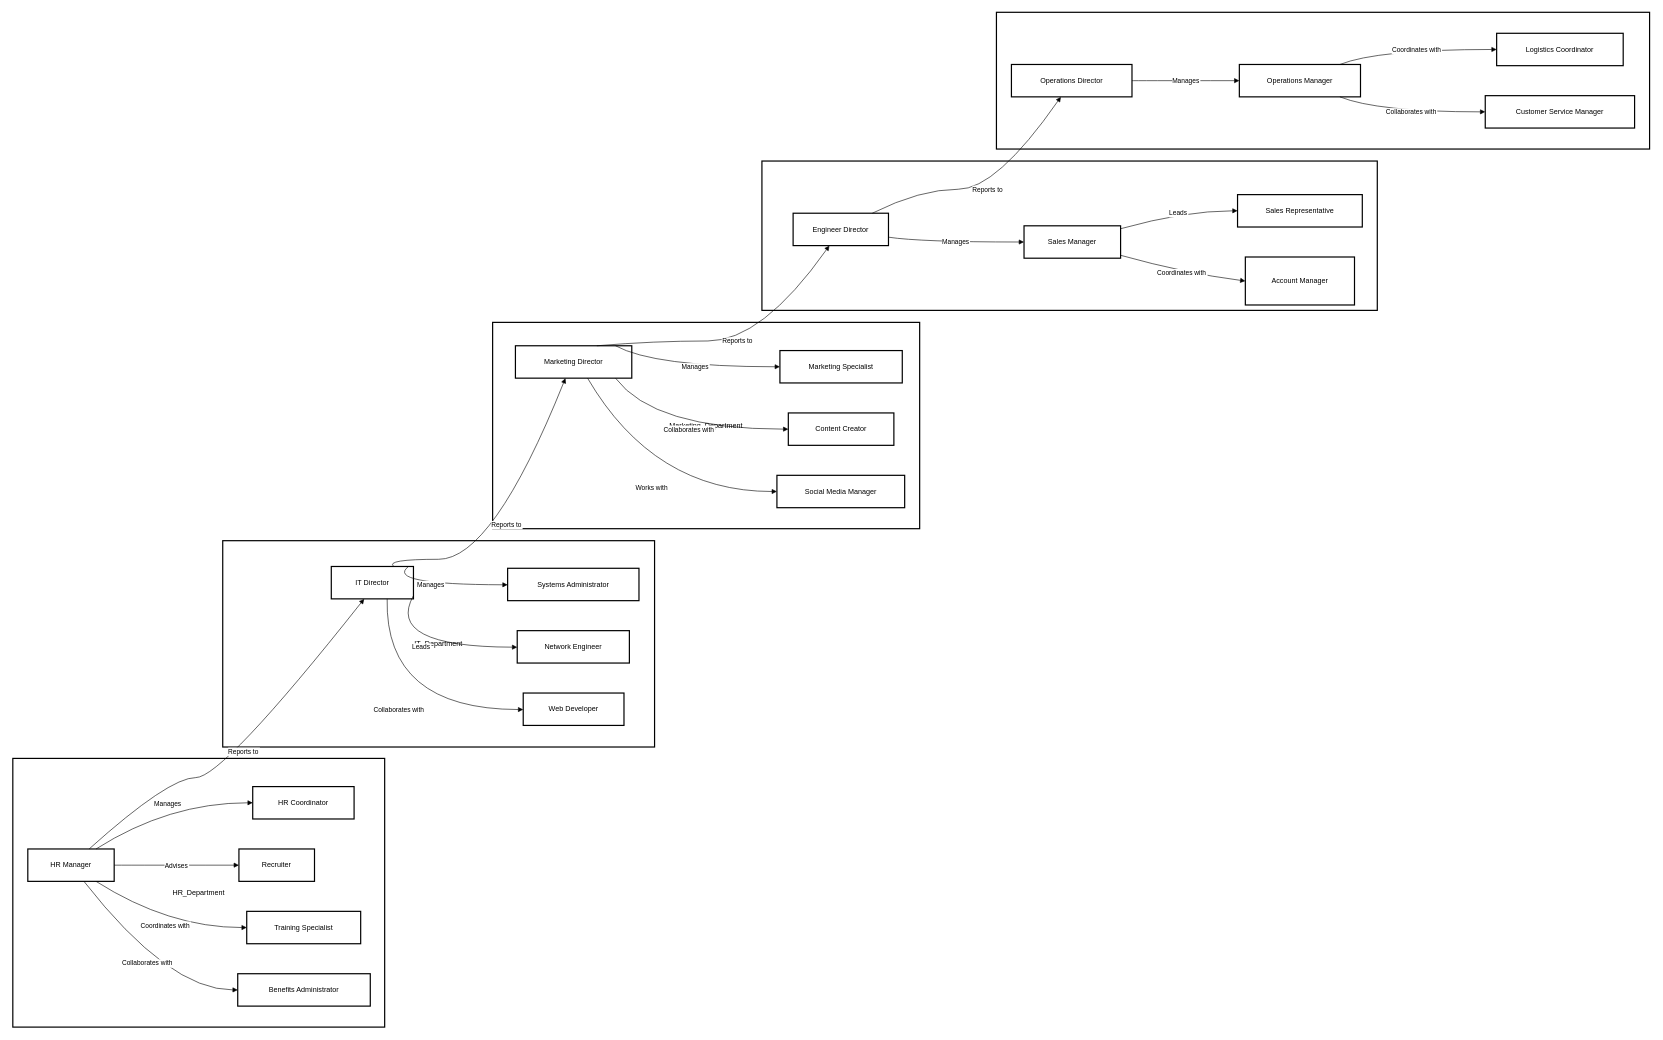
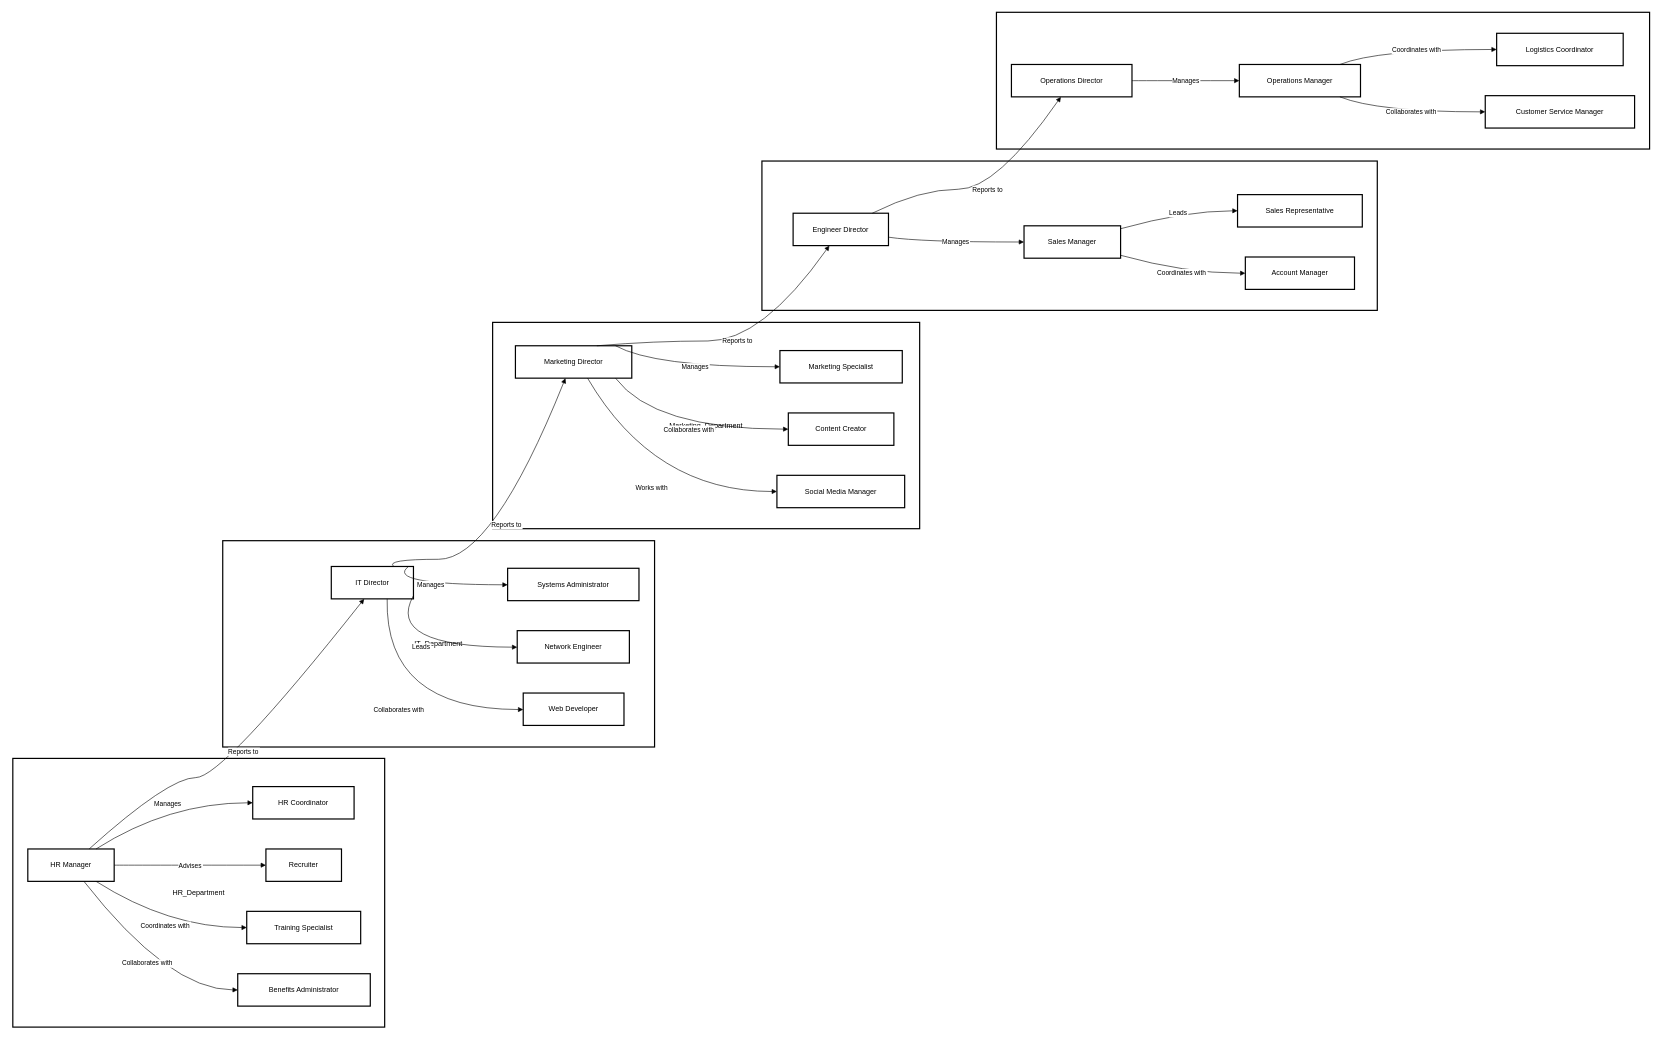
  <mxCell id="0" />
  <mxCell id="1" parent="0" />
  <mxCell id="2" value="Operations_Department" style="whiteSpace=wrap;strokeWidth=2;" vertex="1" parent="1"><mxGeometry x="1660" y="20" width="1089" height="228" as="geometry" /></mxCell>
  <mxCell id="3" value="Sales_Department" style="whiteSpace=wrap;strokeWidth=2;" vertex="1" parent="1"><mxGeometry x="1269" y="268" width="1026" height="249" as="geometry" /></mxCell>
  <mxCell id="4" value="Marketing_Department" style="whiteSpace=wrap;strokeWidth=2;" vertex="1" parent="1"><mxGeometry x="820" y="537" width="712" height="344" as="geometry" /></mxCell>
  <mxCell id="5" value="IT_Department" style="whiteSpace=wrap;strokeWidth=2;" vertex="1" parent="1"><mxGeometry x="370" y="901" width="720" height="344" as="geometry" /></mxCell>
  <mxCell id="6" value="HR_Department" style="whiteSpace=wrap;strokeWidth=2;" vertex="1" parent="1"><mxGeometry x="20" y="1264" width="620" height="448" as="geometry" /></mxCell>
  <mxCell id="7" value="HR Manager" style="whiteSpace=wrap;strokeWidth=2;" vertex="1" parent="1"><mxGeometry x="45" y="1415" width="144" height="54" as="geometry" /></mxCell>
  <mxCell id="8" value="HR Coordinator" style="whiteSpace=wrap;strokeWidth=2;" vertex="1" parent="1"><mxGeometry x="420" y="1311" width="169" height="54" as="geometry" /></mxCell>
- <mxCell id="9" value="Recruiter" style="whiteSpace=wrap;strokeWidth=2;" vertex="1" parent="1"><mxGeometry x="397" y="1415" width="126" height="54" as="geometry" /></mxCell>
+ <mxCell id="9" value="Recruiter" style="whiteSpace=wrap;strokeWidth=2;" vertex="1" parent="1"><mxGeometry x="442" y="1415" width="126" height="54" as="geometry" /></mxCell>
  <mxCell id="10" value="Training Specialist" style="whiteSpace=wrap;strokeWidth=2;" vertex="1" parent="1"><mxGeometry x="410" y="1519" width="190" height="54" as="geometry" /></mxCell>
  <mxCell id="11" value="Benefits Administrator" style="whiteSpace=wrap;strokeWidth=2;" vertex="1" parent="1"><mxGeometry x="395" y="1623" width="221" height="54" as="geometry" /></mxCell>
  <mxCell id="12" value="IT Director" style="whiteSpace=wrap;strokeWidth=2;" vertex="1" parent="1"><mxGeometry x="551" y="944" width="137" height="54" as="geometry" /></mxCell>
  <mxCell id="13" value="Systems Administrator" style="whiteSpace=wrap;strokeWidth=2;" vertex="1" parent="1"><mxGeometry x="845" y="947" width="219" height="54" as="geometry" /></mxCell>
  <mxCell id="14" value="Network Engineer" style="whiteSpace=wrap;strokeWidth=2;" vertex="1" parent="1"><mxGeometry x="861" y="1051" width="187" height="54" as="geometry" /></mxCell>
  <mxCell id="15" value="Web Developer" style="whiteSpace=wrap;strokeWidth=2;" vertex="1" parent="1"><mxGeometry x="871" y="1155" width="168" height="54" as="geometry" /></mxCell>
  <mxCell id="16" value="Marketing Director" style="whiteSpace=wrap;strokeWidth=2;" vertex="1" parent="1"><mxGeometry x="858" y="576" width="194" height="54" as="geometry" /></mxCell>
  <mxCell id="17" value="Marketing Specialist" style="whiteSpace=wrap;strokeWidth=2;" vertex="1" parent="1"><mxGeometry x="1299" y="584" width="204" height="54" as="geometry" /></mxCell>
  <mxCell id="18" value="Content Creator" style="whiteSpace=wrap;strokeWidth=2;" vertex="1" parent="1"><mxGeometry x="1313" y="688" width="176" height="54" as="geometry" /></mxCell>
  <mxCell id="19" value="Social Media Manager" style="whiteSpace=wrap;strokeWidth=2;" vertex="1" parent="1"><mxGeometry x="1294" y="792" width="213" height="54" as="geometry" /></mxCell>
  <mxCell id="20" value="Engineer Director" style="whiteSpace=wrap;strokeWidth=2;" vertex="1" parent="1"><mxGeometry x="1321" y="355" width="159" height="54" as="geometry" /></mxCell>
  <mxCell id="21" value="Sales Manager" style="whiteSpace=wrap;strokeWidth=2;" vertex="1" parent="1"><mxGeometry x="1706" y="376" width="161" height="54" as="geometry" /></mxCell>
  <mxCell id="22" value="Sales Representative" style="whiteSpace=wrap;strokeWidth=2;" vertex="1" parent="1"><mxGeometry x="2062" y="324" width="208" height="54" as="geometry" /></mxCell>
- <mxCell id="23" value="Account Manager" style="whiteSpace=wrap;strokeWidth=2;" vertex="1" parent="1"><mxGeometry x="2075" y="428" width="182" height="80" as="geometry" /></mxCell>
+ <mxCell id="23" value="Account Manager" style="whiteSpace=wrap;strokeWidth=2;" vertex="1" parent="1"><mxGeometry x="2075" y="428" width="182" height="54" as="geometry" /></mxCell>
  <mxCell id="24" value="Operations Director" style="whiteSpace=wrap;strokeWidth=2;" vertex="1" parent="1"><mxGeometry x="1685" y="107" width="201" height="54" as="geometry" /></mxCell>
  <mxCell id="25" value="Operations Manager" style="whiteSpace=wrap;strokeWidth=2;" vertex="1" parent="1"><mxGeometry x="2065" y="107" width="202" height="54" as="geometry" /></mxCell>
  <mxCell id="26" value="Logistics Coordinator" style="whiteSpace=wrap;strokeWidth=2;" vertex="1" parent="1"><mxGeometry x="2494" y="55" width="211" height="54" as="geometry" /></mxCell>
  <mxCell id="27" value="Customer Service Manager" style="whiteSpace=wrap;strokeWidth=2;" vertex="1" parent="1"><mxGeometry x="2475" y="159" width="249" height="54" as="geometry" /></mxCell>
  <mxCell id="28" value="Manages" style="curved=1;startArrow=none;endArrow=block;exitX=0.79;exitY=0;entryX=0;entryY=0.5;" edge="1" parent="1" source="7" target="8"><mxGeometry relative="1" as="geometry"><Array as="points"><mxPoint x="280" y="1338" /></Array></mxGeometry></mxCell>
  <mxCell id="29" value="Advises" style="curved=1;startArrow=none;endArrow=block;exitX=1;exitY=0.5;entryX=0;entryY=0.5;" edge="1" parent="1" source="7" target="9"><mxGeometry relative="1" as="geometry"><Array as="points" /></mxGeometry></mxCell>
  <mxCell id="30" value="Coordinates with" style="curved=1;startArrow=none;endArrow=block;exitX=0.79;exitY=1;entryX=0;entryY=0.5;" edge="1" parent="1" source="7" target="10"><mxGeometry relative="1" as="geometry"><Array as="points"><mxPoint x="280" y="1546" /></Array></mxGeometry></mxCell>
  <mxCell id="31" value="Collaborates with" style="curved=1;startArrow=none;endArrow=block;exitX=0.65;exitY=1;entryX=0;entryY=0.5;" edge="1" parent="1" source="7" target="11"><mxGeometry relative="1" as="geometry"><Array as="points"><mxPoint x="280" y="1650" /></Array></mxGeometry></mxCell>
  <mxCell id="32" value="Manages" style="curved=1;startArrow=none;endArrow=block;exitX=0.94;exitY=0;entryX=0;entryY=0.51;" edge="1" parent="1" source="12" target="13"><mxGeometry relative="1" as="geometry"><Array as="points"><mxPoint x="640" y="974" /></Array></mxGeometry></mxCell>
  <mxCell id="33" value="Leads" style="curved=1;startArrow=none;endArrow=block;exitX=1;exitY=0.9;entryX=0;entryY=0.51;" edge="1" parent="1" source="12" target="14"><mxGeometry relative="1" as="geometry"><Array as="points"><mxPoint x="640" y="1078" /></Array></mxGeometry></mxCell>
  <mxCell id="34" value="Collaborates with" style="curved=1;startArrow=none;endArrow=block;exitX=0.68;exitY=1;entryX=0;entryY=0.51;" edge="1" parent="1" source="12" target="15"><mxGeometry relative="1" as="geometry"><Array as="points"><mxPoint x="640" y="1182" /></Array></mxGeometry></mxCell>
  <mxCell id="35" value="Manages" style="curved=1;startArrow=none;endArrow=block;exitX=0.86;exitY=0;entryX=0;entryY=0.5;" edge="1" parent="1" source="16" target="17"><mxGeometry relative="1" as="geometry"><Array as="points"><mxPoint x="1089" y="611" /></Array></mxGeometry></mxCell>
  <mxCell id="36" value="Collaborates with" style="curved=1;startArrow=none;endArrow=block;exitX=0.86;exitY=1;entryX=0;entryY=0.5;" edge="1" parent="1" source="16" target="18"><mxGeometry relative="1" as="geometry"><Array as="points"><mxPoint x="1089" y="715" /></Array></mxGeometry></mxCell>
  <mxCell id="37" value="Works with" style="curved=1;startArrow=none;endArrow=block;exitX=0.62;exitY=1;entryX=0;entryY=0.5;" edge="1" parent="1" source="16" target="19"><mxGeometry relative="1" as="geometry"><Array as="points"><mxPoint x="1089" y="819" /></Array></mxGeometry></mxCell>
  <mxCell id="38" value="Manages" style="curved=1;startArrow=none;endArrow=block;exitX=1;exitY=0.74;entryX=0;entryY=0.5;" edge="1" parent="1" source="20" target="21"><mxGeometry relative="1" as="geometry"><Array as="points"><mxPoint x="1533" y="403" /></Array></mxGeometry></mxCell>
  <mxCell id="39" value="Leads" style="curved=1;startArrow=none;endArrow=block;exitX=1;exitY=0.09;entryX=0;entryY=0.5;" edge="1" parent="1" source="21" target="22"><mxGeometry relative="1" as="geometry"><Array as="points"><mxPoint x="1974" y="351" /></Array></mxGeometry></mxCell>
  <mxCell id="40" value="Coordinates with" style="curved=1;startArrow=none;endArrow=block;exitX=1;exitY=0.91;entryX=0;entryY=0.5;" edge="1" parent="1" source="21" target="23"><mxGeometry relative="1" as="geometry"><Array as="points"><mxPoint x="1974" y="455" /></Array></mxGeometry></mxCell>
  <mxCell id="41" value="Manages" style="curved=1;startArrow=none;endArrow=block;exitX=1;exitY=0.5;entryX=0;entryY=0.5;" edge="1" parent="1" source="24" target="25"><mxGeometry relative="1" as="geometry"><Array as="points" /></mxGeometry></mxCell>
  <mxCell id="42" value="Coordinates with" style="curved=1;startArrow=none;endArrow=block;exitX=0.83;exitY=0;entryX=0;entryY=0.5;" edge="1" parent="1" source="25" target="26"><mxGeometry relative="1" as="geometry"><Array as="points"><mxPoint x="2295" y="82" /></Array></mxGeometry></mxCell>
  <mxCell id="43" value="Collaborates with" style="curved=1;startArrow=none;endArrow=block;exitX=0.83;exitY=1;entryX=0;entryY=0.5;" edge="1" parent="1" source="25" target="27"><mxGeometry relative="1" as="geometry"><Array as="points"><mxPoint x="2295" y="186" /></Array></mxGeometry></mxCell>
  <mxCell id="44" value="Reports to" style="curved=1;startArrow=none;endArrow=block;exitX=0.71;exitY=0;entryX=0.4;entryY=1;" edge="1" parent="1" source="7" target="12"><mxGeometry relative="1" as="geometry"><Array as="points"><mxPoint x="280" y="1296" /><mxPoint x="370" y="1296" /></Array></mxGeometry></mxCell>
  <mxCell id="45" value="Reports to" style="curved=1;startArrow=none;endArrow=block;exitX=0.76;exitY=0;entryX=0.43;entryY=1;" edge="1" parent="1" source="12" target="16"><mxGeometry relative="1" as="geometry"><Array as="points"><mxPoint x="640" y="932" /><mxPoint x="820" y="932" /></Array></mxGeometry></mxCell>
  <mxCell id="46" value="Reports to" style="curved=1;startArrow=none;endArrow=block;exitX=0.7;exitY=0;entryX=0.38;entryY=1;" edge="1" parent="1" source="16" target="20"><mxGeometry relative="1" as="geometry"><Array as="points"><mxPoint x="1089" y="568" /><mxPoint x="1269" y="568" /></Array></mxGeometry></mxCell>
  <mxCell id="47" value="Reports to" style="curved=1;startArrow=none;endArrow=block;exitX=0.83;exitY=0;entryX=0.41;entryY=1;" edge="1" parent="1" source="20" target="24"><mxGeometry relative="1" as="geometry"><Array as="points"><mxPoint x="1533" y="315" /><mxPoint x="1660" y="315" /></Array></mxGeometry></mxCell>
